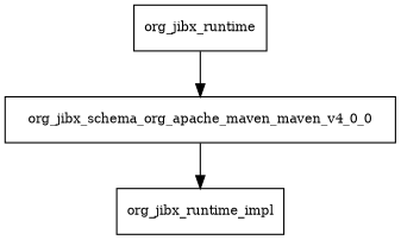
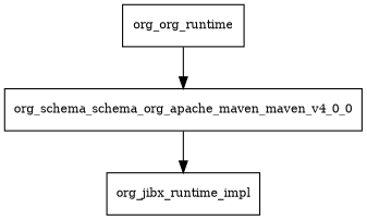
  digraph {
    node [fontsize=10.0 shape=box]
-   org_jibx_schema_org_apache_maven_maven_v4_0_0
+   org_jibx_schema_org_apache_maven_maven_v4_0_0 [label=org_schema_schema_org_apache_maven_maven_v4_0_0]
    org_jibx_runtime_impl
-   org_jibx_runtime
+   org_jibx_runtime [label=org_org_runtime]
    org_jibx_schema_org_apache_maven_maven_v4_0_0 -> org_jibx_runtime_impl
    org_jibx_runtime -> org_jibx_schema_org_apache_maven_maven_v4_0_0
  }
